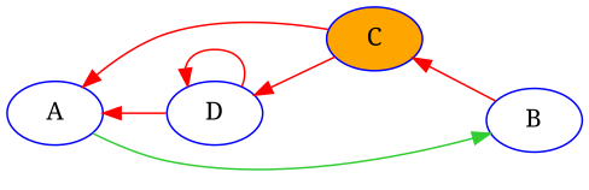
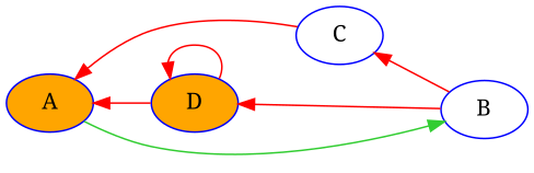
  digraph {
    fontname="Noto Serif"
    rankdir=RL
    node [color=blue fillcolor=white fontname="Noto Serif" style=filled]
    edge [color=red fontname="Noto Serif"]
    B
-   A
-   C [fillcolor=orange]
-   D
+   A [fillcolor=orange]
+   C
+   D [fillcolor=orange]
    B -> C
-   C -> D
+   B -> D
    A -> B [color=limegreen]
    C -> A
    D -> A
    D -> D
  }
